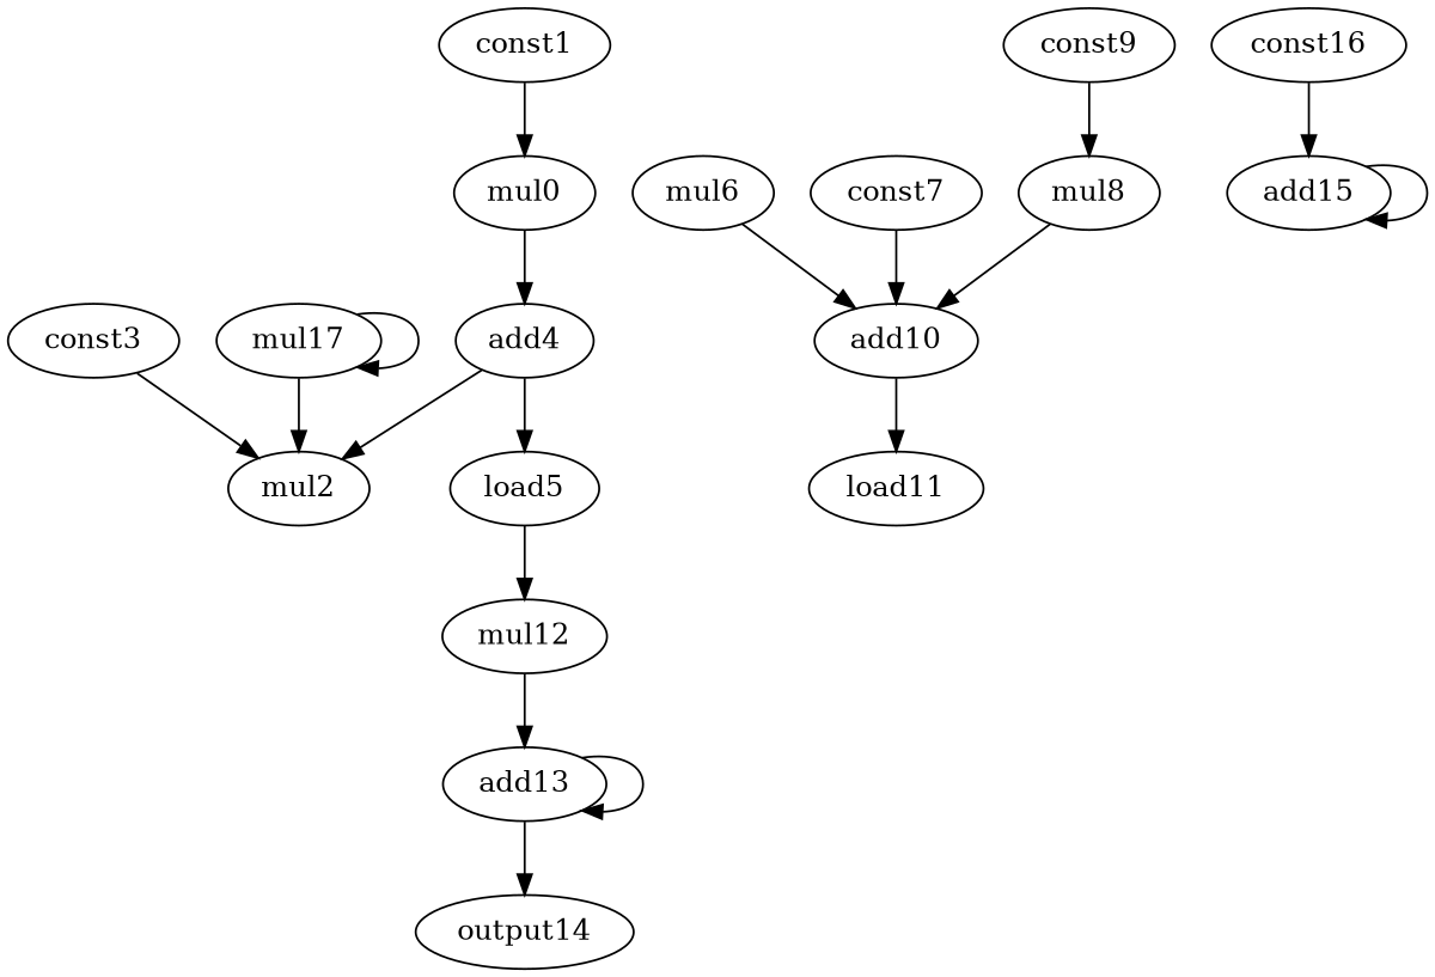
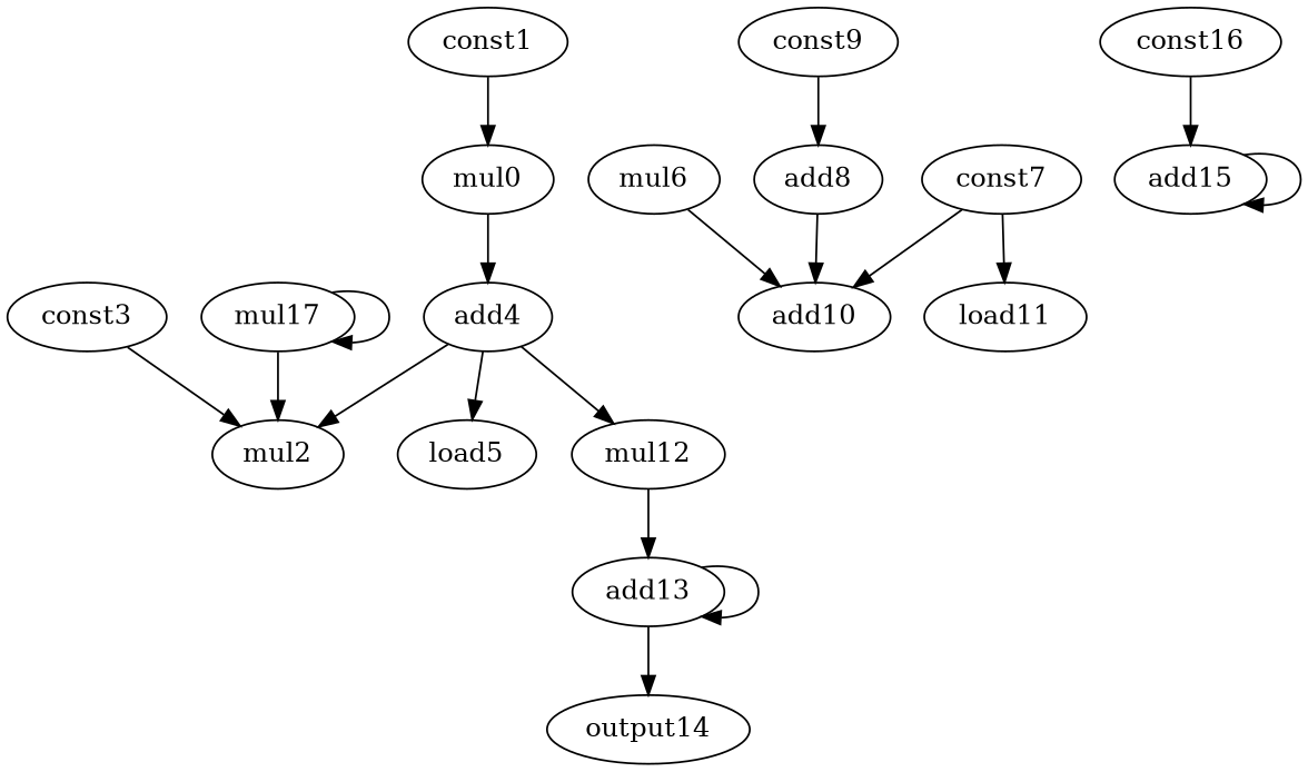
  digraph {
    node [opcode=mul]
    edge [operand=0]
    mul0
    add4 [opcode=add]
    mul2
    load5 [opcode=load]
    const1 [const_value=" 0" opcode=const]
    const3 [const_value=" 30" opcode=const]
    mul12
    add13 [opcode=add]
    mul6
    add10 [opcode=add]
    load11 [opcode=load]
    const7 [const_value=" 1" opcode=const]
-   mul8
+   mul8 [label=add8]
    const9 [const_value=" 0" opcode=const]
    output14 [opcode=output]
    add15 [opcode=add]
    const16 [const_value=" 1" opcode=const]
    n18 [label=mul17 opcode=add]
    mul0 -> add4
    add4 -> mul2 [operand=1]
    add4 -> load5
-   load5 -> mul12 [operand=1]
+   add4 -> mul12 [operand=1]
    const1 -> mul0
    const3 -> mul2
    mul12 -> add13
    add13 -> add13 [operand=1]
    add13 -> output14
    mul6 -> add10
-   add10 -> load11
+   const7 -> load11
    const7 -> add10
    mul8 -> add10 [operand=1]
    const9 -> mul8
    add15 -> add15
    const16 -> add15 [operand=1]
    n18 -> mul2 [operand=1]
    n18 -> n18
  }
